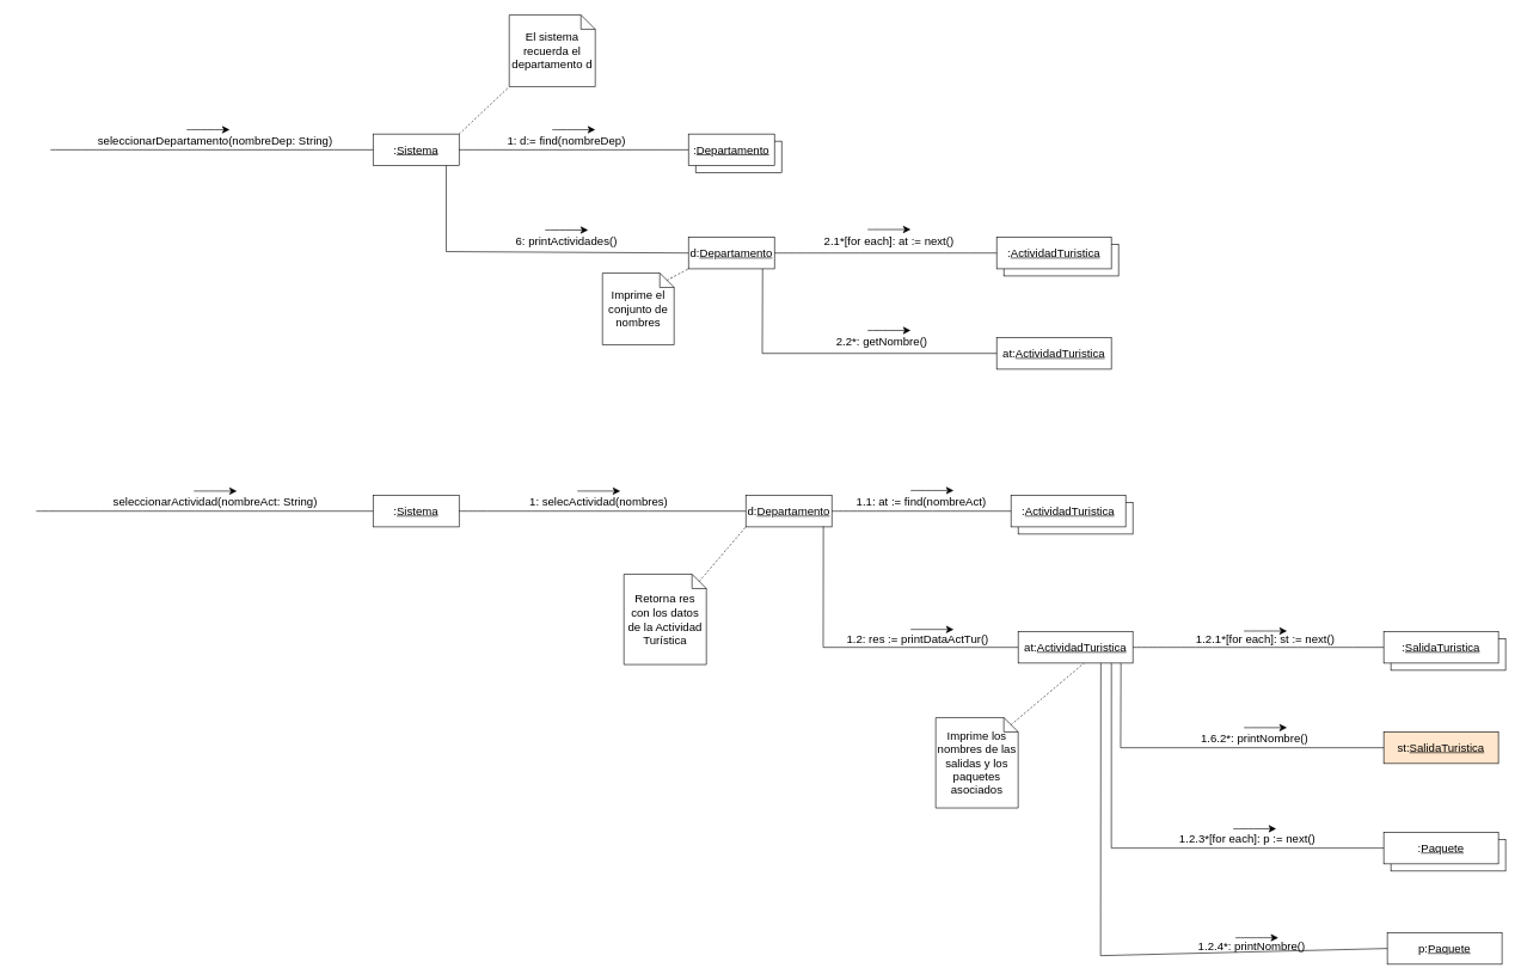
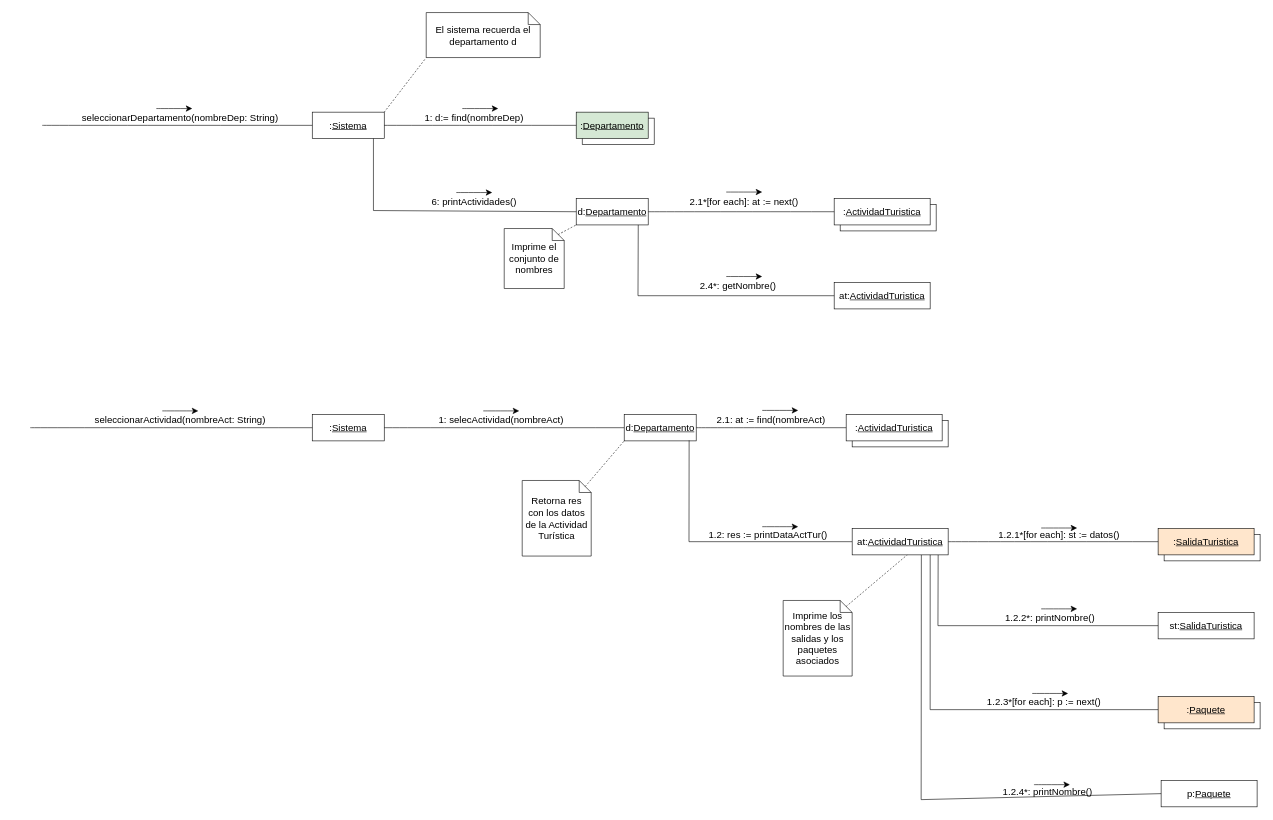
  <mxCell id="0" />
  <mxCell id="1" parent="0" />
  <mxCell id="2" value="" style="rounded=0;whiteSpace=wrap;html=1;fontSize=16;" vertex="1" parent="1"><mxGeometry x="1940" y="1170" width="160" height="44" as="geometry" /></mxCell>
  <mxCell id="3" value="" style="rounded=0;whiteSpace=wrap;html=1;fontSize=16;" vertex="1" parent="1"><mxGeometry x="1940" y="890" width="160" height="44" as="geometry" /></mxCell>
  <mxCell id="4" value="" style="rounded=0;whiteSpace=wrap;html=1;fontSize=16;" vertex="1" parent="1"><mxGeometry x="1400" y="340" width="160" height="44" as="geometry" /></mxCell>
  <mxCell id="5" value="" style="rounded=0;whiteSpace=wrap;html=1;fontSize=16;" vertex="1" parent="1"><mxGeometry x="970" y="196" width="120" height="44" as="geometry" /></mxCell>
  <mxCell id="6" value=":&lt;u&gt;Sistema&lt;/u&gt;" style="rounded=0;whiteSpace=wrap;html=1;fontSize=16;" vertex="1" parent="1"><mxGeometry x="520" y="186" width="120" height="44" as="geometry" /></mxCell>
  <mxCell id="7" value="" style="endArrow=none;html=1;rounded=0;fontSize=12;startSize=8;endSize=8;curved=1;entryX=0;entryY=0.5;entryDx=0;entryDy=0;" edge="1" parent="1" target="6"><mxGeometry width="50" height="50" relative="1" as="geometry"><mxPoint x="70" y="208" as="sourcePoint" /><mxPoint x="430" y="186" as="targetPoint" /></mxGeometry></mxCell>
  <mxCell id="8" value="seleccionarDepartamento(nombreDep: String)" style="text;html=1;strokeColor=none;fillColor=none;align=center;verticalAlign=middle;whiteSpace=wrap;rounded=0;fontSize=16;" vertex="1" parent="1"><mxGeometry x="20" y="180" width="560" height="30" as="geometry" /></mxCell>
  <mxCell id="9" value="" style="endArrow=classic;html=1;rounded=0;fontSize=12;startSize=8;endSize=8;curved=1;" edge="1" parent="1"><mxGeometry width="50" height="50" relative="1" as="geometry"><mxPoint x="260" y="180" as="sourcePoint" /><mxPoint x="320" y="180" as="targetPoint" /></mxGeometry></mxCell>
- <mxCell id="10" value=":&lt;u&gt;Departamento&lt;/u&gt;" style="rounded=0;whiteSpace=wrap;html=1;fontSize=16;" vertex="1" parent="1"><mxGeometry x="960" y="186" width="120" height="44" as="geometry" /></mxCell>
+ <mxCell id="10" value=":&lt;u&gt;Departamento&lt;/u&gt;" style="rounded=0;whiteSpace=wrap;html=1;fontSize=16;fillColor=#d5e8d4;" vertex="1" parent="1"><mxGeometry x="960" y="186" width="120" height="44" as="geometry" /></mxCell>
  <mxCell id="11" value="" style="endArrow=none;html=1;rounded=0;fontSize=12;startSize=8;endSize=8;curved=1;exitX=1;exitY=0.5;exitDx=0;exitDy=0;entryX=0;entryY=0.5;entryDx=0;entryDy=0;" edge="1" parent="1" source="6" target="10"><mxGeometry width="50" height="50" relative="1" as="geometry"><mxPoint x="900" y="290" as="sourcePoint" /><mxPoint x="950" as="targetPoint" y="240" /></mxGeometry></mxCell>
  <mxCell id="12" value="1: d:= find(nombreDep)" style="text;html=1;strokeColor=none;fillColor=none;align=center;verticalAlign=middle;whiteSpace=wrap;rounded=0;fontSize=16;" vertex="1" parent="1"><mxGeometry x="650" y="180" width="280" height="30" as="geometry" /></mxCell>
  <mxCell id="13" value="" style="endArrow=classic;html=1;rounded=0;fontSize=12;startSize=8;endSize=8;curved=1;" edge="1" parent="1"><mxGeometry width="50" height="50" relative="1" as="geometry"><mxPoint x="770" y="180" as="sourcePoint" /><mxPoint x="830" y="180" as="targetPoint" /></mxGeometry></mxCell>
  <mxCell id="14" value="d:&lt;u&gt;Departamento&lt;/u&gt;" style="rounded=0;whiteSpace=wrap;html=1;fontSize=16;" vertex="1" parent="1"><mxGeometry x="960" y="330" width="120" height="44" as="geometry" /></mxCell>
  <mxCell id="15" value="" style="endArrow=none;html=1;rounded=0;fontSize=12;startSize=8;endSize=8;exitX=0;exitY=0.5;exitDx=0;exitDy=0;" edge="1" parent="1" source="14"><mxGeometry width="50" height="50" relative="1" as="geometry"><mxPoint x="860" y="330" as="sourcePoint" /><mxPoint x="622" y="230" as="targetPoint" /><Array as="points"><mxPoint x="622" y="350" /></Array></mxGeometry></mxCell>
  <mxCell id="16" value="6: printActividades()" style="text;html=1;strokeColor=none;fillColor=none;align=center;verticalAlign=middle;whiteSpace=wrap;rounded=0;fontSize=16;" vertex="1" parent="1"><mxGeometry x="625" y="320" width="330" height="30" as="geometry" /></mxCell>
  <mxCell id="17" value="" style="endArrow=classic;html=1;rounded=0;fontSize=12;startSize=8;endSize=8;curved=1;" edge="1" parent="1"><mxGeometry width="50" height="50" relative="1" as="geometry"><mxPoint x="760" y="320" as="sourcePoint" /><mxPoint x="820" y="320" as="targetPoint" /></mxGeometry></mxCell>
  <mxCell id="18" value=":&lt;u&gt;ActividadTuristica&lt;/u&gt;" style="rounded=0;whiteSpace=wrap;html=1;fontSize=16;" vertex="1" parent="1"><mxGeometry x="1390" y="330" width="160" height="44" as="geometry" /></mxCell>
  <mxCell id="19" value="" style="endArrow=none;html=1;rounded=0;fontSize=12;startSize=8;endSize=8;curved=1;exitX=1;exitY=0.5;exitDx=0;exitDy=0;entryX=0;entryY=0.5;entryDx=0;entryDy=0;" edge="1" parent="1" source="14" target="18"><mxGeometry width="50" height="50" relative="1" as="geometry"><mxPoint x="1240" y="370" as="sourcePoint" /><mxPoint x="1290" y="320" as="targetPoint" /></mxGeometry></mxCell>
  <mxCell id="20" value="2.1*[for each]: at := next()" style="text;html=1;strokeColor=none;fillColor=none;align=center;verticalAlign=middle;whiteSpace=wrap;rounded=0;fontSize=16;" vertex="1" parent="1"><mxGeometry x="1090" y="320" width="300" height="30" as="geometry" /></mxCell>
  <mxCell id="21" value="" style="endArrow=classic;html=1;rounded=0;fontSize=12;startSize=8;endSize=8;curved=1;" edge="1" parent="1"><mxGeometry width="50" height="50" relative="1" as="geometry"><mxPoint x="1210" y="319.2" as="sourcePoint" /><mxPoint x="1270" y="319.2" as="targetPoint" /></mxGeometry></mxCell>
  <mxCell id="22" value="at:&lt;u&gt;ActividadTuristica&lt;/u&gt;" style="rounded=0;whiteSpace=wrap;html=1;fontSize=16;" vertex="1" parent="1"><mxGeometry x="1390" y="470" width="160" height="44" as="geometry" /></mxCell>
  <mxCell id="23" value="" style="endArrow=none;html=1;rounded=0;fontSize=12;startSize=8;endSize=8;entryX=0;entryY=0.5;entryDx=0;entryDy=0;exitX=0.862;exitY=1;exitDx=0;exitDy=0;exitPerimeter=0;" edge="1" parent="1" source="14" target="22"><mxGeometry width="50" height="50" relative="1" as="geometry"><mxPoint x="1070" y="400" as="sourcePoint" /><mxPoint x="1300" y="440" as="targetPoint" /><Array as="points"><mxPoint x="1063" y="492" /></Array></mxGeometry></mxCell>
- <mxCell id="24" value="2.2*: getNombre()" style="text;html=1;strokeColor=none;fillColor=none;align=center;verticalAlign=middle;whiteSpace=wrap;rounded=0;fontSize=16;" vertex="1" parent="1"><mxGeometry x="1110" y="460" width="240" height="30" as="geometry" /></mxCell>
+ <mxCell id="24" value="2.4*: getNombre()" style="text;html=1;strokeColor=none;fillColor=none;align=center;verticalAlign=middle;whiteSpace=wrap;rounded=0;fontSize=16;" vertex="1" parent="1"><mxGeometry x="1110" y="460" width="240" height="30" as="geometry" /></mxCell>
  <mxCell id="25" value="" style="endArrow=classic;html=1;rounded=0;fontSize=12;startSize=8;endSize=8;curved=1;" edge="1" parent="1"><mxGeometry width="50" height="50" relative="1" as="geometry"><mxPoint x="1210" y="460" as="sourcePoint" /><mxPoint x="1270" y="460" as="targetPoint" /></mxGeometry></mxCell>
  <mxCell id="26" value="Imprime el conjunto de nombres" style="shape=note;size=20;whiteSpace=wrap;html=1;fontSize=16;" vertex="1" parent="1"><mxGeometry x="840" y="380" width="100" height="100" as="geometry" /></mxCell>
  <mxCell id="27" value="" style="endArrow=none;dashed=1;html=1;rounded=0;fontSize=12;startSize=8;endSize=8;curved=1;entryX=0;entryY=1;entryDx=0;entryDy=0;exitX=0;exitY=0;exitDx=90;exitDy=10;exitPerimeter=0;" edge="1" parent="1" source="26" target="14"><mxGeometry width="50" height="50" relative="1" as="geometry"><mxPoint x="890" y="430" as="sourcePoint" /><mxPoint x="940" y="380" as="targetPoint" /></mxGeometry></mxCell>
  <mxCell id="28" value=":&lt;u&gt;Sistema&lt;/u&gt;" style="rounded=0;whiteSpace=wrap;html=1;fontSize=16;" vertex="1" parent="1"><mxGeometry x="520" y="690" width="120" height="44" as="geometry" /></mxCell>
  <mxCell id="29" value="" style="endArrow=none;html=1;rounded=0;fontSize=12;startSize=8;endSize=8;curved=1;entryX=0;entryY=0.5;entryDx=0;entryDy=0;" edge="1" parent="1" target="28"><mxGeometry width="50" height="50" relative="1" as="geometry"><mxPoint x="50" y="712" as="sourcePoint" /><mxPoint x="670" y="590" as="targetPoint" /></mxGeometry></mxCell>
  <mxCell id="30" value="seleccionarActividad(nombreAct: String)" style="text;html=1;strokeColor=none;fillColor=none;align=center;verticalAlign=middle;whiteSpace=wrap;rounded=0;fontSize=16;" vertex="1" parent="1"><mxGeometry x="90" y="684" width="420" height="30" as="geometry" /></mxCell>
  <mxCell id="31" value="" style="endArrow=classic;html=1;rounded=0;fontSize=12;startSize=8;endSize=8;curved=1;" edge="1" parent="1"><mxGeometry width="50" height="50" relative="1" as="geometry"><mxPoint x="270" y="684" as="sourcePoint" /><mxPoint x="330" y="684" as="targetPoint" /></mxGeometry></mxCell>
- <mxCell id="32" value="El sistema recuerda el departamento d" style="shape=note;size=20;whiteSpace=wrap;html=1;fontSize=16;" vertex="1" parent="1"><mxGeometry x="710" y="20" width="120" height="100" as="geometry" /></mxCell>
+ <mxCell id="32" value="El sistema recuerda el departamento d" style="shape=note;size=20;whiteSpace=wrap;html=1;fontSize=16;" vertex="1" parent="1"><mxGeometry x="710" y="20" width="190" height="75" as="geometry" /></mxCell>
  <mxCell id="33" value="" style="endArrow=none;dashed=1;html=1;rounded=0;fontSize=12;startSize=8;endSize=8;curved=1;entryX=0;entryY=1;entryDx=0;entryDy=0;entryPerimeter=0;exitX=1;exitY=0;exitDx=0;exitDy=0;" edge="1" parent="1" source="6" target="32"><mxGeometry width="50" height="50" relative="1" as="geometry"><mxPoint x="630" y="160" as="sourcePoint" /><mxPoint x="680" y="110" as="targetPoint" /></mxGeometry></mxCell>
  <mxCell id="34" value="d:&lt;u&gt;Departamento&lt;/u&gt;" style="rounded=0;whiteSpace=wrap;html=1;fontSize=16;" vertex="1" parent="1"><mxGeometry x="1040" y="690" width="120" height="44" as="geometry" /></mxCell>
  <mxCell id="35" value="" style="endArrow=none;html=1;rounded=0;fontSize=12;startSize=8;endSize=8;curved=1;exitX=1;exitY=0.5;exitDx=0;exitDy=0;entryX=0;entryY=0.5;entryDx=0;entryDy=0;" edge="1" parent="1" source="28" target="34"><mxGeometry width="50" height="50" relative="1" as="geometry"><mxPoint x="890" y="590" as="sourcePoint" /><mxPoint x="940" y="540" as="targetPoint" /></mxGeometry></mxCell>
- <mxCell id="36" value="1: selecActividad(nombres)" style="text;html=1;strokeColor=none;fillColor=none;align=center;verticalAlign=middle;whiteSpace=wrap;rounded=0;fontSize=16;" vertex="1" parent="1"><mxGeometry x="625" y="684" width="420" height="30" as="geometry" /></mxCell>
+ <mxCell id="36" value="1: selecActividad(nombreAct)" style="text;html=1;strokeColor=none;fillColor=none;align=center;verticalAlign=middle;whiteSpace=wrap;rounded=0;fontSize=16;" vertex="1" parent="1"><mxGeometry x="625" y="684" width="420" height="30" as="geometry" /></mxCell>
  <mxCell id="37" value="" style="endArrow=classic;html=1;rounded=0;fontSize=12;startSize=8;endSize=8;curved=1;" edge="1" parent="1"><mxGeometry width="50" height="50" relative="1" as="geometry"><mxPoint x="805" y="684" as="sourcePoint" /><mxPoint x="865" y="684" as="targetPoint" /></mxGeometry></mxCell>
  <mxCell id="38" value="" style="rounded=0;whiteSpace=wrap;html=1;fontSize=16;" vertex="1" parent="1"><mxGeometry x="1420" y="700" width="160" height="44" as="geometry" /></mxCell>
  <mxCell id="39" value=":&lt;u&gt;ActividadTuristica&lt;/u&gt;" style="rounded=0;whiteSpace=wrap;html=1;fontSize=16;" vertex="1" parent="1"><mxGeometry x="1410" y="690" width="160" height="44" as="geometry" /></mxCell>
  <mxCell id="40" value="" style="endArrow=none;html=1;rounded=0;fontSize=12;startSize=8;endSize=8;curved=1;exitX=1;exitY=0.5;exitDx=0;exitDy=0;entryX=0;entryY=0.5;entryDx=0;entryDy=0;" edge="1" parent="1" source="34" target="39"><mxGeometry width="50" height="50" relative="1" as="geometry"><mxPoint x="1260" y="630" as="sourcePoint" /><mxPoint x="1310" y="580" as="targetPoint" /></mxGeometry></mxCell>
- <mxCell id="41" value="1.1: at := find(nombreAct)" style="text;html=1;strokeColor=none;fillColor=none;align=center;verticalAlign=middle;whiteSpace=wrap;rounded=0;fontSize=16;" vertex="1" parent="1"><mxGeometry x="1160" y="684" width="250" height="30" as="geometry" /></mxCell>
+ <mxCell id="41" value="2.1: at := find(nombreAct)" style="text;html=1;strokeColor=none;fillColor=none;align=center;verticalAlign=middle;whiteSpace=wrap;rounded=0;fontSize=16;" vertex="1" parent="1"><mxGeometry x="1160" y="684" width="250" height="30" as="geometry" /></mxCell>
  <mxCell id="42" value="" style="endArrow=none;html=1;rounded=0;fontSize=12;startSize=8;endSize=8;exitX=0.902;exitY=0.982;exitDx=0;exitDy=0;exitPerimeter=0;entryX=0;entryY=0.5;entryDx=0;entryDy=0;" edge="1" parent="1" source="34" target="66"><mxGeometry width="50" height="50" relative="1" as="geometry"><mxPoint x="1200" y="770" as="sourcePoint" /><mxPoint x="1250" y="720" as="targetPoint" /><Array as="points"><mxPoint x="1148" y="902" /></Array></mxGeometry></mxCell>
  <mxCell id="43" value="" style="endArrow=classic;html=1;rounded=0;fontSize=12;startSize=8;endSize=8;curved=1;" edge="1" parent="1"><mxGeometry width="50" height="50" relative="1" as="geometry"><mxPoint x="1270" y="683.2" as="sourcePoint" /><mxPoint x="1330" y="683.2" as="targetPoint" /></mxGeometry></mxCell>
  <mxCell id="44" value="1.2: res := printDataActTur()" style="text;html=1;strokeColor=none;fillColor=none;align=center;verticalAlign=middle;whiteSpace=wrap;rounded=0;fontSize=16;" vertex="1" parent="1"><mxGeometry x="1100" y="875" width="360" height="30" as="geometry" /></mxCell>
  <mxCell id="45" value="" style="endArrow=classic;html=1;rounded=0;fontSize=12;startSize=8;endSize=8;curved=1;" edge="1" parent="1"><mxGeometry width="50" height="50" relative="1" as="geometry"><mxPoint x="1270" y="877" as="sourcePoint" /><mxPoint x="1330" y="877" as="targetPoint" /></mxGeometry></mxCell>
  <mxCell id="46" value="Retorna res con los datos de la Actividad Turística" style="shape=note;size=20;whiteSpace=wrap;html=1;fontSize=16;" vertex="1" parent="1"><mxGeometry x="870" y="800" width="115" height="126" as="geometry" /></mxCell>
  <mxCell id="47" value="" style="endArrow=none;dashed=1;html=1;rounded=0;fontSize=12;startSize=8;endSize=8;curved=1;entryX=0;entryY=1;entryDx=0;entryDy=0;exitX=0;exitY=0;exitDx=105;exitDy=10;exitPerimeter=0;" edge="1" parent="1" source="46" target="34"><mxGeometry width="50" height="50" relative="1" as="geometry"><mxPoint x="1070" y="830" as="sourcePoint" /><mxPoint x="1120" y="780" as="targetPoint" /></mxGeometry></mxCell>
- <mxCell id="48" value=":&lt;u&gt;SalidaTuristica&lt;/u&gt;" style="rounded=0;whiteSpace=wrap;html=1;fontSize=16;" vertex="1" parent="1"><mxGeometry x="1930" y="880" width="160" height="44" as="geometry" /></mxCell>
+ <mxCell id="48" value=":&lt;u&gt;SalidaTuristica&lt;/u&gt;" style="rounded=0;whiteSpace=wrap;html=1;fontSize=16;fillColor=#ffe6cc;" vertex="1" parent="1"><mxGeometry x="1930" y="880" width="160" height="44" as="geometry" /></mxCell>
  <mxCell id="49" value="" style="endArrow=none;html=1;rounded=0;fontSize=12;startSize=8;endSize=8;curved=1;exitX=1;exitY=0.5;exitDx=0;exitDy=0;entryX=0;entryY=0.5;entryDx=0;entryDy=0;" edge="1" parent="1" source="66" target="48"><mxGeometry width="50" height="50" relative="1" as="geometry"><mxPoint x="1800" y="860" as="sourcePoint" /><mxPoint x="1850" y="810" as="targetPoint" /></mxGeometry></mxCell>
- <mxCell id="50" value="1.2.1*[for each]: st := next()" style="text;html=1;strokeColor=none;fillColor=none;align=center;verticalAlign=middle;whiteSpace=wrap;rounded=0;fontSize=16;" vertex="1" parent="1"><mxGeometry x="1610" y="875" width="310" height="30" as="geometry" /></mxCell>
- <mxCell id="51" value="st:&lt;u&gt;SalidaTuristica&lt;/u&gt;" style="rounded=0;whiteSpace=wrap;html=1;fontSize=16;fillColor=#ffe6cc;" vertex="1" parent="1"><mxGeometry x="1930" y="1020" width="160" height="44" as="geometry" /></mxCell>
+ <mxCell id="50" value="1.2.1*[for each]: st := datos()" style="text;html=1;strokeColor=none;fillColor=none;align=center;verticalAlign=middle;whiteSpace=wrap;rounded=0;fontSize=16;" vertex="1" parent="1"><mxGeometry x="1610" y="875" width="310" height="30" as="geometry" /></mxCell>
+ <mxCell id="51" value="st:&lt;u&gt;SalidaTuristica&lt;/u&gt;" style="rounded=0;whiteSpace=wrap;html=1;fontSize=16;" vertex="1" parent="1"><mxGeometry x="1930" y="1020" width="160" height="44" as="geometry" /></mxCell>
  <mxCell id="52" value="" style="endArrow=none;html=1;rounded=0;fontSize=12;startSize=8;endSize=8;entryX=0;entryY=0.5;entryDx=0;entryDy=0;exitX=0.896;exitY=0.991;exitDx=0;exitDy=0;exitPerimeter=0;" edge="1" parent="1" source="66" target="51"><mxGeometry width="50" height="50" relative="1" as="geometry"><mxPoint x="1840" y="1020" as="sourcePoint" /><mxPoint x="1920" y="1042" as="targetPoint" /><Array as="points"><mxPoint x="1563" y="1042" /></Array></mxGeometry></mxCell>
- <mxCell id="53" value="1.6.2*: printNombre()" style="text;html=1;strokeColor=none;fillColor=none;align=center;verticalAlign=middle;whiteSpace=wrap;rounded=0;fontSize=16;" vertex="1" parent="1"><mxGeometry x="1590" y="1014" width="320" height="30" as="geometry" /></mxCell>
+ <mxCell id="53" value="1.2.2*: printNombre()" style="text;html=1;strokeColor=none;fillColor=none;align=center;verticalAlign=middle;whiteSpace=wrap;rounded=0;fontSize=16;" vertex="1" parent="1"><mxGeometry x="1590" y="1014" width="320" height="30" as="geometry" /></mxCell>
  <mxCell id="54" value="" style="endArrow=classic;html=1;rounded=0;fontSize=12;startSize=8;endSize=8;curved=1;" edge="1" parent="1"><mxGeometry width="50" height="50" relative="1" as="geometry"><mxPoint x="1735" y="879.2" as="sourcePoint" /><mxPoint x="1795" y="879.2" as="targetPoint" /></mxGeometry></mxCell>
  <mxCell id="55" value="" style="endArrow=classic;html=1;rounded=0;fontSize=12;startSize=8;endSize=8;curved=1;" edge="1" parent="1"><mxGeometry width="50" height="50" relative="1" as="geometry"><mxPoint x="1735" y="1014" as="sourcePoint" /><mxPoint x="1795" y="1014" as="targetPoint" /></mxGeometry></mxCell>
- <mxCell id="56" value=":&lt;u&gt;Paquete&lt;/u&gt;" style="rounded=0;whiteSpace=wrap;html=1;fontSize=16;" vertex="1" parent="1"><mxGeometry x="1930" y="1160" width="160" height="44" as="geometry" /></mxCell>
+ <mxCell id="56" value=":&lt;u&gt;Paquete&lt;/u&gt;" style="rounded=0;whiteSpace=wrap;html=1;fontSize=16;fillColor=#ffe6cc;" vertex="1" parent="1"><mxGeometry x="1930" y="1160" width="160" height="44" as="geometry" /></mxCell>
  <mxCell id="57" value="" style="endArrow=none;html=1;rounded=0;fontSize=12;startSize=8;endSize=8;entryX=0;entryY=0.5;entryDx=0;entryDy=0;exitX=0.813;exitY=0.909;exitDx=0;exitDy=0;exitPerimeter=0;" edge="1" parent="1" source="66" target="56"><mxGeometry width="50" height="50" relative="1" as="geometry"><mxPoint x="1550" y="930" as="sourcePoint" /><mxPoint x="1950" y="1120" as="targetPoint" /><Array as="points"><mxPoint x="1550" y="1182" /></Array></mxGeometry></mxCell>
  <mxCell id="58" value="1.2.3*[for each]: p := next()" style="text;html=1;strokeColor=none;fillColor=none;align=center;verticalAlign=middle;whiteSpace=wrap;rounded=0;fontSize=16;" vertex="1" parent="1"><mxGeometry x="1590" y="1153" width="300" height="30" as="geometry" /></mxCell>
  <mxCell id="59" value="" style="endArrow=classic;html=1;rounded=0;fontSize=12;startSize=8;endSize=8;curved=1;" edge="1" parent="1"><mxGeometry width="50" height="50" relative="1" as="geometry"><mxPoint x="1720" y="1155" as="sourcePoint" /><mxPoint x="1780" y="1155" as="targetPoint" /></mxGeometry></mxCell>
  <mxCell id="60" value="p:&lt;u&gt;Paquete&lt;/u&gt;" style="rounded=0;whiteSpace=wrap;html=1;fontSize=16;" vertex="1" parent="1"><mxGeometry x="1935" y="1300" width="160" height="44" as="geometry" /></mxCell>
  <mxCell id="61" value="" style="endArrow=none;html=1;rounded=0;fontSize=12;startSize=8;endSize=8;exitX=0.721;exitY=0.991;exitDx=0;exitDy=0;exitPerimeter=0;entryX=0;entryY=0.5;entryDx=0;entryDy=0;" edge="1" parent="1" source="66" target="60"><mxGeometry width="50" height="50" relative="1" as="geometry"><mxPoint x="1660" y="1330" as="sourcePoint" /><mxPoint x="1710" y="1280" as="targetPoint" /><Array as="points"><mxPoint x="1535" y="1332" /></Array></mxGeometry></mxCell>
  <mxCell id="62" value="1.2.4*: printNombre()" style="text;html=1;strokeColor=none;fillColor=none;align=center;verticalAlign=middle;whiteSpace=wrap;rounded=0;fontSize=16;" vertex="1" parent="1"><mxGeometry x="1601" y="1304" width="290" height="30" as="geometry" /></mxCell>
  <mxCell id="63" value="" style="endArrow=classic;html=1;rounded=0;fontSize=12;startSize=8;endSize=8;curved=1;" edge="1" parent="1"><mxGeometry width="50" height="50" relative="1" as="geometry"><mxPoint x="1723" y="1307" as="sourcePoint" /><mxPoint x="1783" y="1307" as="targetPoint" /></mxGeometry></mxCell>
  <mxCell id="64" value="Imprime los nombres de las salidas y los paquetes asociados" style="shape=note;size=20;whiteSpace=wrap;html=1;fontSize=16;" vertex="1" parent="1"><mxGeometry x="1305" y="1000" width="115" height="126" as="geometry" /></mxCell>
  <mxCell id="65" value="" style="endArrow=none;dashed=1;html=1;rounded=0;fontSize=12;startSize=8;endSize=8;curved=1;entryX=0.581;entryY=0.977;entryDx=0;entryDy=0;entryPerimeter=0;exitX=0;exitY=0;exitDx=105;exitDy=10;exitPerimeter=0;" edge="1" parent="1" source="64" target="66"><mxGeometry width="50" height="50" relative="1" as="geometry"><mxPoint x="1390" y="1030" as="sourcePoint" /><mxPoint x="1440" y="980" as="targetPoint" /></mxGeometry></mxCell>
  <mxCell id="66" value="at:&lt;u&gt;ActividadTuristica&lt;/u&gt;" style="rounded=0;whiteSpace=wrap;html=1;fontSize=16;" vertex="1" parent="1"><mxGeometry x="1420" y="880" width="160" height="44" as="geometry" /></mxCell>
